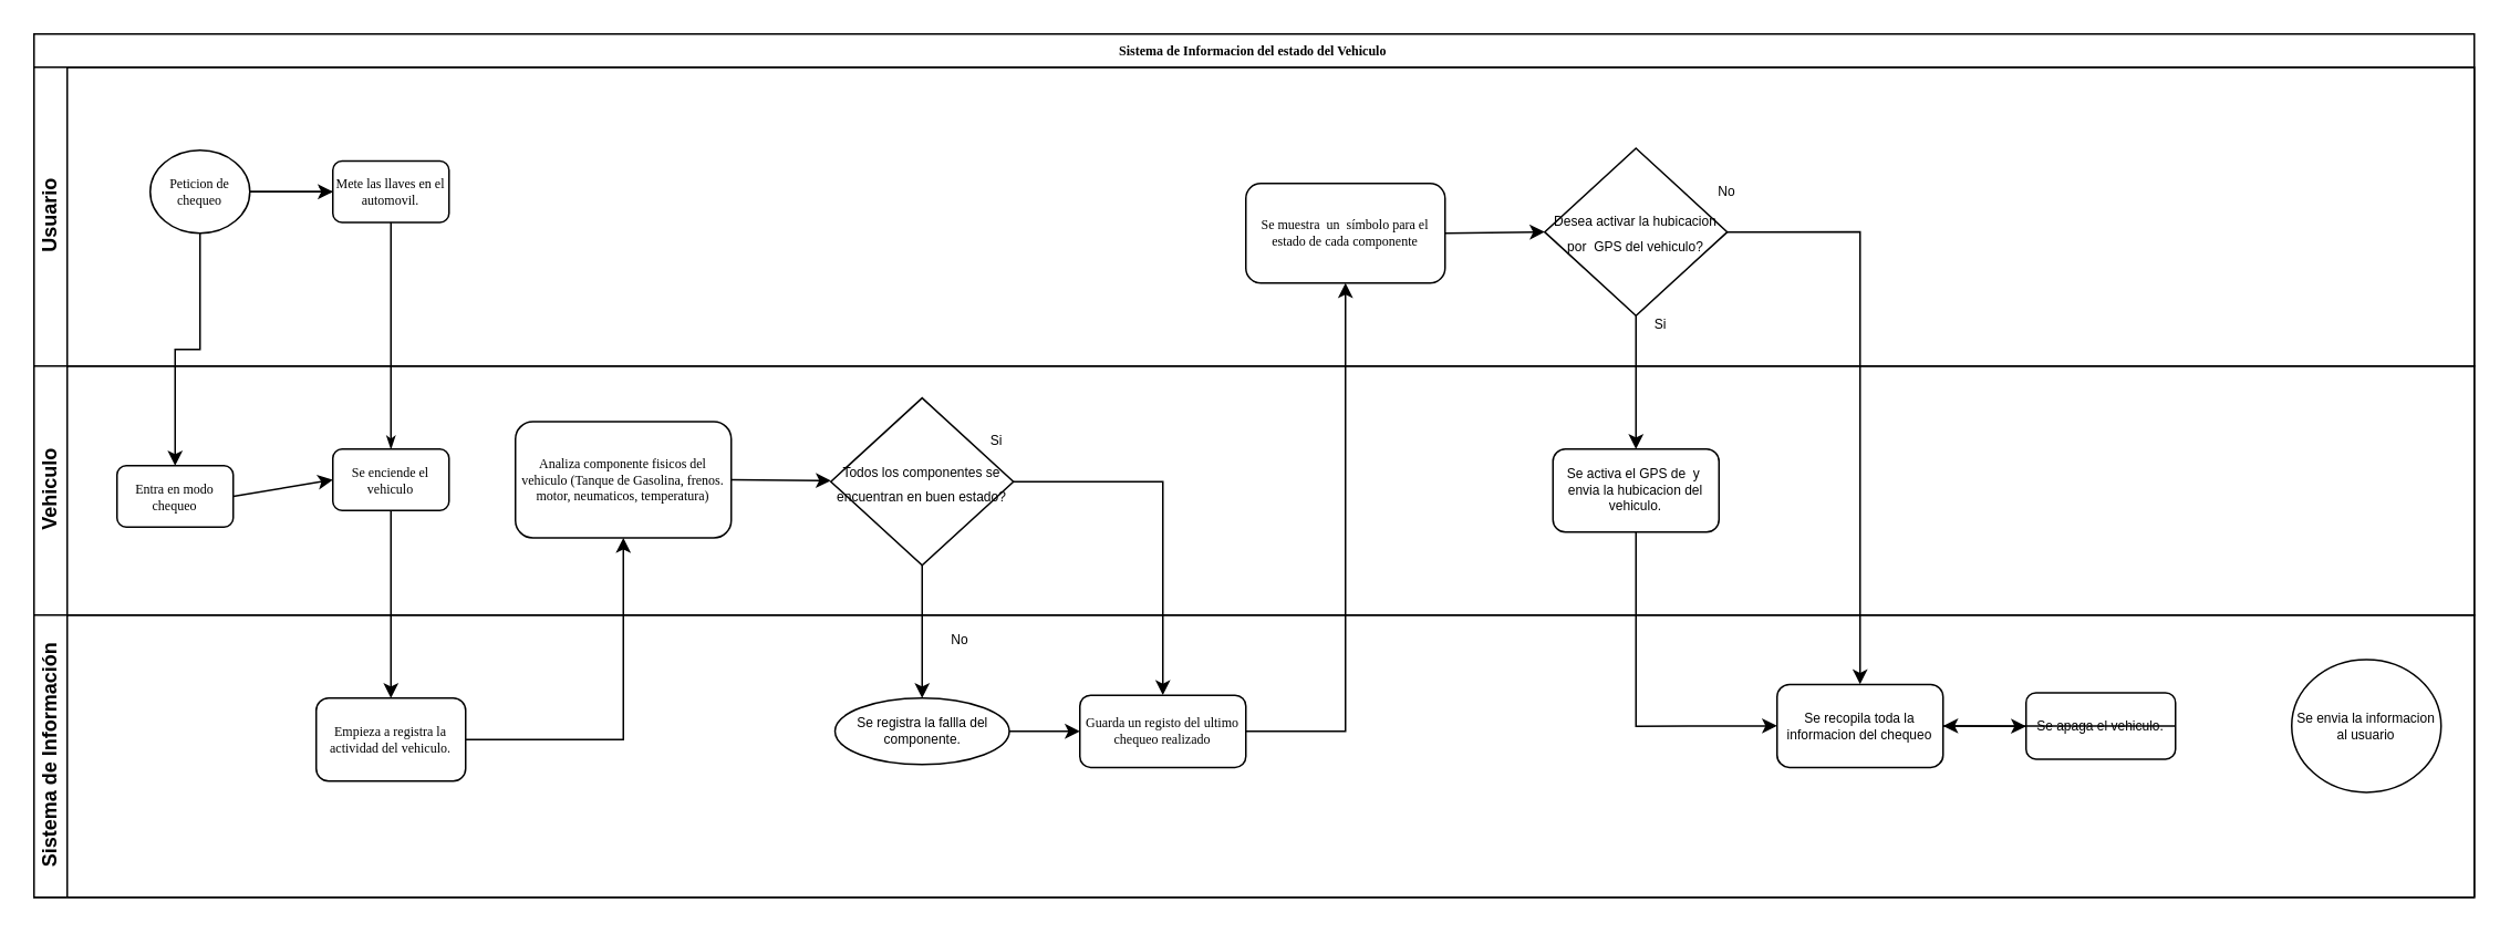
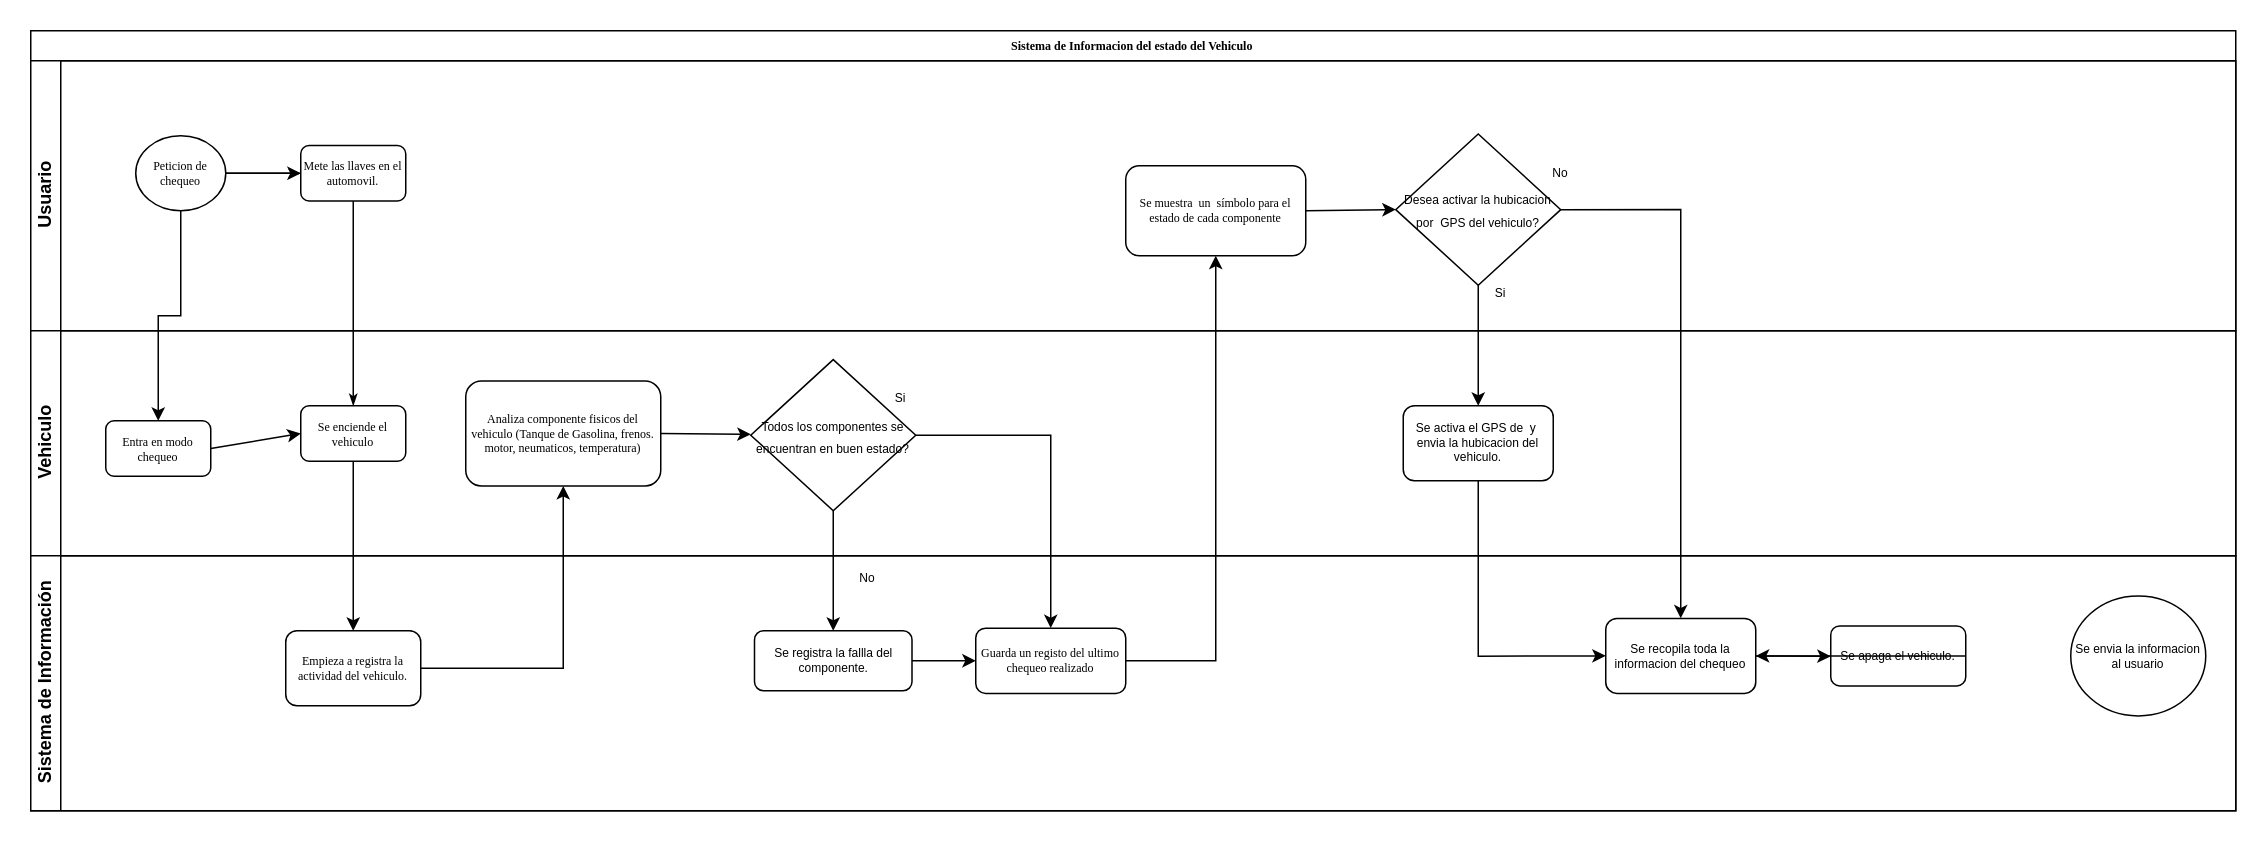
  <mxCell id="0" />
  <mxCell id="1" parent="0" />
  <mxCell id="2" value="Sistema de Informacion del estado del Vehiculo&amp;nbsp;" style="swimlane;html=1;childLayout=stackLayout;horizontal=1;startSize=20;horizontalStack=0;rounded=0;shadow=0;labelBackgroundColor=none;strokeWidth=1;fontFamily=Verdana;fontSize=8;align=center;" parent="1" vertex="1"><mxGeometry x="20" y="20" width="1470" height="520" as="geometry" /></mxCell>
  <mxCell id="3" style="edgeStyle=orthogonalEdgeStyle;rounded=0;html=1;labelBackgroundColor=none;startArrow=none;startFill=0;startSize=5;endArrow=classicThin;endFill=1;endSize=5;jettySize=auto;orthogonalLoop=1;strokeWidth=1;fontFamily=Verdana;fontSize=8" parent="2" source="13" target="20" edge="1"><mxGeometry relative="1" as="geometry" /></mxCell>
  <mxCell id="4" value="" style="endArrow=classic;html=1;rounded=0;exitX=0.5;exitY=1;exitDx=0;exitDy=0;entryX=0.5;entryY=0;entryDx=0;entryDy=0;" edge="1" parent="2" source="20" target="28"><mxGeometry width="50" height="50" relative="1" as="geometry"><mxPoint x="350" y="350" as="sourcePoint" /><mxPoint x="400" y="300" as="targetPoint" /></mxGeometry></mxCell>
  <mxCell id="5" value="" style="endArrow=classic;html=1;rounded=0;exitX=1;exitY=0.5;exitDx=0;exitDy=0;entryX=0.5;entryY=1;entryDx=0;entryDy=0;" edge="1" parent="2" source="28" target="21"><mxGeometry width="50" height="50" relative="1" as="geometry"><mxPoint x="320" y="310" as="sourcePoint" /><mxPoint x="330" y="290" as="targetPoint" /><Array as="points"><mxPoint x="355" y="425" /></Array></mxGeometry></mxCell>
  <mxCell id="6" value="" style="endArrow=classic;html=1;rounded=0;fontSize=8;exitX=0.5;exitY=1;exitDx=0;exitDy=0;entryX=0.5;entryY=0;entryDx=0;entryDy=0;" edge="1" parent="2" source="22" target="30"><mxGeometry width="50" height="50" relative="1" as="geometry"><mxPoint x="380" y="270" as="sourcePoint" /><mxPoint x="430" y="220" as="targetPoint" /></mxGeometry></mxCell>
  <mxCell id="7" style="edgeStyle=orthogonalEdgeStyle;rounded=0;orthogonalLoop=1;jettySize=auto;html=1;fontSize=8;entryX=0.5;entryY=0;entryDx=0;entryDy=0;exitX=1;exitY=0.5;exitDx=0;exitDy=0;" edge="1" parent="2" source="22" target="29"><mxGeometry relative="1" as="geometry"><mxPoint x="690" y="390" as="targetPoint" /><mxPoint x="620" y="310" as="sourcePoint" /><Array as="points"><mxPoint x="680" y="270" /></Array></mxGeometry></mxCell>
  <mxCell id="8" value="" style="endArrow=classic;html=1;rounded=0;fontSize=8;entryX=0.5;entryY=1;entryDx=0;entryDy=0;exitX=1;exitY=0.5;exitDx=0;exitDy=0;" edge="1" parent="2" source="29" target="14"><mxGeometry width="50" height="50" relative="1" as="geometry"><mxPoint x="760" y="410" as="sourcePoint" /><mxPoint x="740" y="290" as="targetPoint" /><Array as="points"><mxPoint x="790" y="420" /></Array></mxGeometry></mxCell>
  <mxCell id="9" value="Usuario" style="swimlane;html=1;startSize=20;horizontal=0;swimlaneLine=1;" parent="2" vertex="1"><mxGeometry y="20" width="1470" height="180" as="geometry" /></mxCell>
  <mxCell id="10" style="edgeStyle=orthogonalEdgeStyle;rounded=0;html=1;labelBackgroundColor=none;startArrow=none;startFill=0;startSize=5;endArrow=classicThin;endFill=1;endSize=5;jettySize=auto;orthogonalLoop=1;strokeWidth=1;fontFamily=Verdana;fontSize=8" parent="9" source="12" target="13" edge="1"><mxGeometry relative="1" as="geometry" /></mxCell>
  <mxCell id="11" value="" style="edgeStyle=orthogonalEdgeStyle;rounded=0;orthogonalLoop=1;jettySize=auto;html=1;" edge="1" parent="9" source="12" target="13"><mxGeometry relative="1" as="geometry" /></mxCell>
  <mxCell id="12" value="Peticion de chequeo" style="ellipse;whiteSpace=wrap;html=1;rounded=0;shadow=0;labelBackgroundColor=none;strokeWidth=1;fontFamily=Verdana;fontSize=8;align=center;" parent="9" vertex="1"><mxGeometry x="70" y="50" width="60" height="50" as="geometry" /></mxCell>
  <mxCell id="13" value="Mete las llaves en el automovil." style="rounded=1;whiteSpace=wrap;html=1;shadow=0;labelBackgroundColor=none;strokeWidth=1;fontFamily=Verdana;fontSize=8;align=center;" parent="9" vertex="1"><mxGeometry x="180" y="56.5" width="70" height="37" as="geometry" /></mxCell>
  <mxCell id="14" value="Se muestra&amp;nbsp; un&amp;nbsp; símbolo para el estado de cada componente" style="rounded=1;whiteSpace=wrap;html=1;shadow=0;labelBackgroundColor=none;strokeWidth=1;fontFamily=Verdana;fontSize=8;align=center;" parent="9" vertex="1"><mxGeometry x="730" y="70" width="120" height="60" as="geometry" /></mxCell>
  <mxCell id="15" value="&lt;div style=&quot;&quot;&gt;&lt;span style=&quot;background-color: initial;&quot;&gt;&lt;font style=&quot;font-size: 8px;&quot;&gt;Desea activar la hubicacion por&amp;nbsp; GPS del vehiculo?&lt;/font&gt;&lt;/span&gt;&lt;/div&gt;" style="rhombus;whiteSpace=wrap;html=1;align=center;" vertex="1" parent="9"><mxGeometry x="910" y="48.87" width="110" height="100.75" as="geometry" /></mxCell>
  <mxCell id="16" value="" style="endArrow=classic;html=1;rounded=0;fontSize=8;exitX=1;exitY=0.5;exitDx=0;exitDy=0;entryX=0;entryY=0.5;entryDx=0;entryDy=0;" edge="1" parent="9" source="14" target="15"><mxGeometry width="50" height="50" relative="1" as="geometry"><mxPoint x="820" y="250" as="sourcePoint" /><mxPoint x="870" y="200" as="targetPoint" /></mxGeometry></mxCell>
  <mxCell id="17" value="Si" style="text;html=1;strokeColor=none;fillColor=none;align=center;verticalAlign=middle;whiteSpace=wrap;rounded=0;fontSize=8;" vertex="1" parent="9"><mxGeometry x="950" y="140" width="60" height="30" as="geometry" /></mxCell>
  <mxCell id="18" value="No" style="text;html=1;strokeColor=none;fillColor=none;align=center;verticalAlign=middle;whiteSpace=wrap;rounded=0;fontSize=8;" vertex="1" parent="9"><mxGeometry x="990" y="59.81" width="60" height="30.38" as="geometry" /></mxCell>
  <mxCell id="19" value="Vehiculo" style="swimlane;html=1;startSize=20;horizontal=0;" parent="2" vertex="1"><mxGeometry y="200" width="1470" height="150" as="geometry" /></mxCell>
  <mxCell id="20" value="Se enciende el vehiculo" style="rounded=1;whiteSpace=wrap;html=1;shadow=0;labelBackgroundColor=none;strokeWidth=1;fontFamily=Verdana;fontSize=8;align=center;" parent="19" vertex="1"><mxGeometry x="180" y="50.0" width="70" height="37" as="geometry" /></mxCell>
  <mxCell id="21" value="Analiza componente fisicos del vehiculo (Tanque de Gasolina, frenos. motor, neumaticos, temperatura)" style="rounded=1;whiteSpace=wrap;html=1;shadow=0;labelBackgroundColor=none;strokeWidth=1;fontFamily=Verdana;fontSize=8;align=center;" vertex="1" parent="19"><mxGeometry x="290" y="33.5" width="130" height="70" as="geometry" /></mxCell>
  <mxCell id="22" value="&lt;div style=&quot;&quot;&gt;&lt;span style=&quot;background-color: initial;&quot;&gt;&lt;font style=&quot;font-size: 8px;&quot;&gt;Todos los componentes se encuentran en buen estado?&lt;/font&gt;&lt;/span&gt;&lt;/div&gt;" style="rhombus;whiteSpace=wrap;html=1;align=center;" vertex="1" parent="19"><mxGeometry x="480" y="19.25" width="110" height="100.75" as="geometry" /></mxCell>
  <mxCell id="23" value="Si" style="text;html=1;strokeColor=none;fillColor=none;align=center;verticalAlign=middle;whiteSpace=wrap;rounded=0;fontSize=8;" vertex="1" parent="19"><mxGeometry x="550" y="30" width="60" height="30" as="geometry" /></mxCell>
  <mxCell id="24" value="Se activa el GPS de&amp;nbsp; y&amp;nbsp; envia la hubicacion del vehiculo." style="rounded=1;whiteSpace=wrap;html=1;fontSize=8;" vertex="1" parent="19"><mxGeometry x="915" y="50" width="100" height="50" as="geometry" /></mxCell>
  <mxCell id="25" value="Entra en modo chequeo" style="rounded=1;whiteSpace=wrap;html=1;shadow=0;labelBackgroundColor=none;strokeWidth=1;fontFamily=Verdana;fontSize=8;align=center;" parent="19" vertex="1"><mxGeometry x="50" y="60" width="70" height="37" as="geometry" /></mxCell>
  <mxCell id="26" value="" style="endArrow=classic;html=1;rounded=0;exitX=1;exitY=0.5;exitDx=0;exitDy=0;entryX=0;entryY=0.5;entryDx=0;entryDy=0;" edge="1" parent="19" source="25" target="20"><mxGeometry width="50" height="50" relative="1" as="geometry"><mxPoint x="160" y="68.5" as="sourcePoint" /><mxPoint x="330" y="-60" as="targetPoint" /></mxGeometry></mxCell>
  <mxCell id="27" value="Sistema de Información" style="swimlane;html=1;startSize=20;horizontal=0;" parent="2" vertex="1"><mxGeometry y="350" width="1470" height="170" as="geometry" /></mxCell>
  <mxCell id="28" value="Empieza a registra la actividad del vehiculo." style="rounded=1;whiteSpace=wrap;html=1;shadow=0;labelBackgroundColor=none;strokeWidth=1;fontFamily=Verdana;fontSize=8;align=center;" vertex="1" parent="27"><mxGeometry x="170" y="50" width="90" height="50" as="geometry" /></mxCell>
  <mxCell id="29" value="Guarda un registo del ultimo chequeo realizado" style="rounded=1;whiteSpace=wrap;html=1;shadow=0;labelBackgroundColor=none;strokeWidth=1;fontFamily=Verdana;fontSize=8;align=center;" vertex="1" parent="27"><mxGeometry x="630" y="48.25" width="100" height="43.5" as="geometry" /></mxCell>
- <mxCell id="30" value="Se registra la fallla del componente." style="ellipse;whiteSpace=wrap;html=1;fontSize=8;" vertex="1" parent="27"><mxGeometry x="482.5" y="50" width="105" height="40" as="geometry" /></mxCell>
+ <mxCell id="30" value="Se registra la fallla del componente." style="rounded=1;whiteSpace=wrap;html=1;fontSize=8;" vertex="1" parent="27"><mxGeometry x="482.5" y="50" width="105" height="40" as="geometry" /></mxCell>
  <mxCell id="31" value="" style="endArrow=classic;html=1;rounded=0;fontSize=8;exitX=1;exitY=0.5;exitDx=0;exitDy=0;entryX=0;entryY=0.5;entryDx=0;entryDy=0;" edge="1" parent="27" source="30" target="29"><mxGeometry width="50" height="50" relative="1" as="geometry"><mxPoint x="690" y="-10" as="sourcePoint" /><mxPoint x="740" y="-60" as="targetPoint" /></mxGeometry></mxCell>
  <mxCell id="32" value="No" style="text;html=1;strokeColor=none;fillColor=none;align=center;verticalAlign=middle;whiteSpace=wrap;rounded=0;fontSize=8;" vertex="1" parent="27"><mxGeometry x="527.5" width="60" height="30" as="geometry" /></mxCell>
  <mxCell id="33" value="Se recopila toda la informacion del chequeo" style="rounded=1;whiteSpace=wrap;html=1;fontSize=8;" vertex="1" parent="27"><mxGeometry x="1050" y="41.75" width="100" height="50" as="geometry" /></mxCell>
  <mxCell id="34" value="Se apaga el vehiculo." style="rounded=1;whiteSpace=wrap;html=1;fontSize=8;" vertex="1" parent="27"><mxGeometry x="1200" y="46.75" width="90" height="40" as="geometry" /></mxCell>
  <mxCell id="35" value="Se envia la informacion al usuario" style="ellipse;whiteSpace=wrap;html=1;fontSize=8;" vertex="1" parent="27"><mxGeometry x="1360" y="26.75" width="90" height="80" as="geometry" /></mxCell>
  <mxCell id="36" value="" style="endArrow=classic;html=1;rounded=0;fontSize=8;exitX=1;exitY=0.5;exitDx=0;exitDy=0;" edge="1" parent="27" source="34" target="33"><mxGeometry width="50" height="50" relative="1" as="geometry"><mxPoint x="1350" y="-20" as="sourcePoint" /><mxPoint x="1400" y="-70" as="targetPoint" /></mxGeometry></mxCell>
  <mxCell id="37" value="" style="endArrow=classic;html=1;rounded=0;fontSize=8;entryX=0;entryY=0.5;entryDx=0;entryDy=0;exitX=0.5;exitY=1;exitDx=0;exitDy=0;" edge="1" parent="2" source="24" target="33"><mxGeometry width="50" height="50" relative="1" as="geometry"><mxPoint x="880" y="370" as="sourcePoint" /><mxPoint x="930" y="320" as="targetPoint" /><Array as="points"><mxPoint x="965" y="417" /></Array></mxGeometry></mxCell>
  <mxCell id="38" value="" style="endArrow=classic;html=1;rounded=0;fontSize=8;exitX=0.5;exitY=1;exitDx=0;exitDy=0;entryX=0.5;entryY=0;entryDx=0;entryDy=0;" edge="1" parent="2" source="15" target="24"><mxGeometry width="50" height="50" relative="1" as="geometry"><mxPoint x="980" y="170" as="sourcePoint" /><mxPoint x="985" y="250" as="targetPoint" /></mxGeometry></mxCell>
  <mxCell id="39" style="edgeStyle=orthogonalEdgeStyle;rounded=0;orthogonalLoop=1;jettySize=auto;html=1;fontSize=8;entryX=0.5;entryY=0;entryDx=0;entryDy=0;exitX=1;exitY=0.5;exitDx=0;exitDy=0;" edge="1" parent="2" source="15" target="33"><mxGeometry relative="1" as="geometry"><mxPoint x="1130" y="248.67" as="targetPoint" /><mxPoint x="1040" y="120.045" as="sourcePoint" /><Array as="points"><mxPoint x="1100" y="119" /></Array></mxGeometry></mxCell>
  <mxCell id="40" style="edgeStyle=orthogonalEdgeStyle;rounded=0;orthogonalLoop=1;jettySize=auto;html=1;exitX=0.5;exitY=1;exitDx=0;exitDy=0;entryX=0.5;entryY=0;entryDx=0;entryDy=0;fontSize=8;" edge="1" parent="2" source="12" target="25"><mxGeometry relative="1" as="geometry" /></mxCell>
  <mxCell id="41" value="" style="endArrow=classic;html=1;rounded=0;exitX=1;exitY=0.5;exitDx=0;exitDy=0;" edge="1" parent="1" source="21"><mxGeometry width="50" height="50" relative="1" as="geometry"><mxPoint x="340" y="300" as="sourcePoint" /><mxPoint x="500" y="289" as="targetPoint" /></mxGeometry></mxCell>
  <mxCell id="42" value="" style="endArrow=classic;html=1;rounded=0;fontSize=8;exitX=1;exitY=0.5;exitDx=0;exitDy=0;" edge="1" parent="1" source="33"><mxGeometry width="50" height="50" relative="1" as="geometry"><mxPoint x="900" y="300" as="sourcePoint" /><mxPoint x="1220" y="437" as="targetPoint" /></mxGeometry></mxCell>
